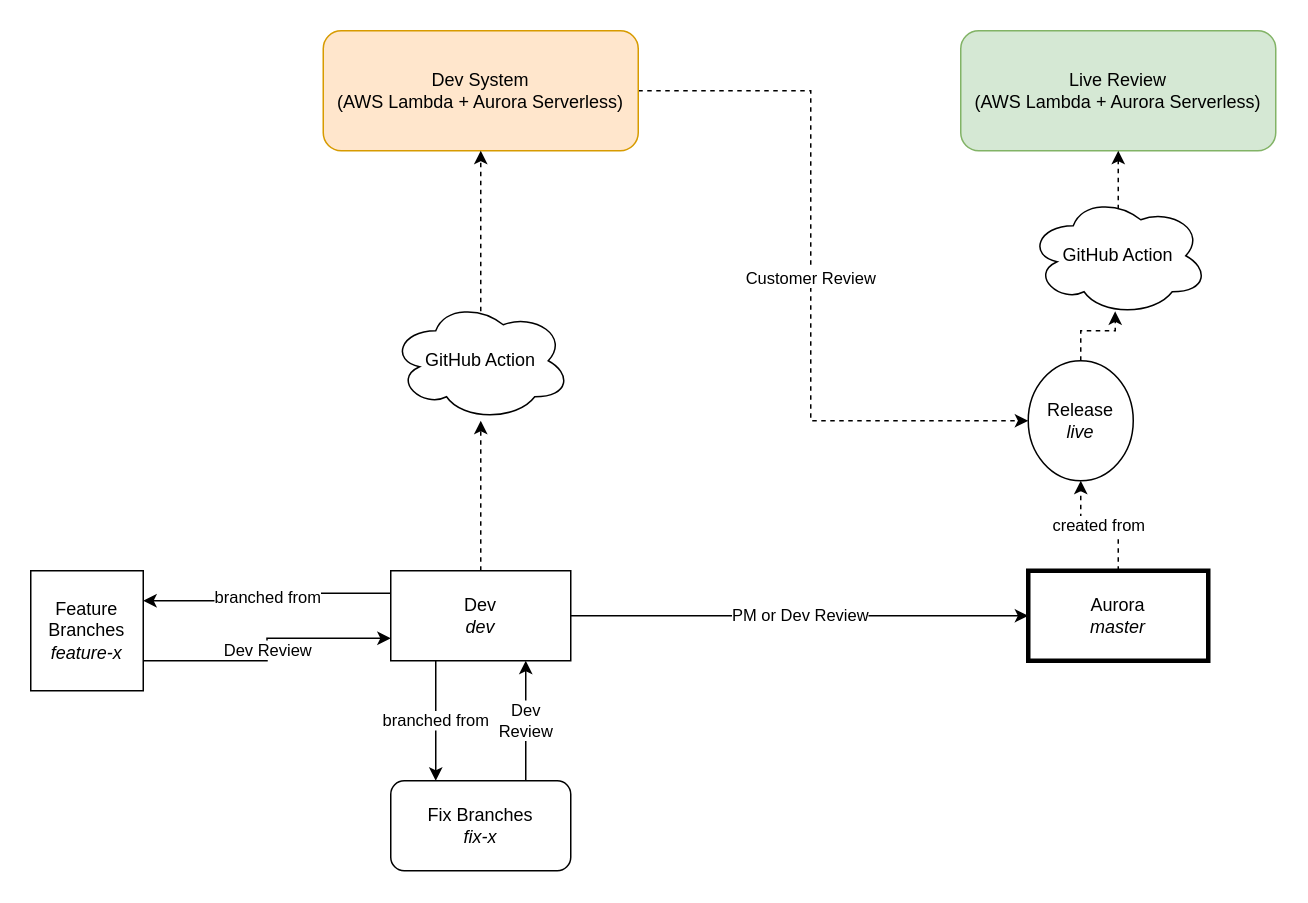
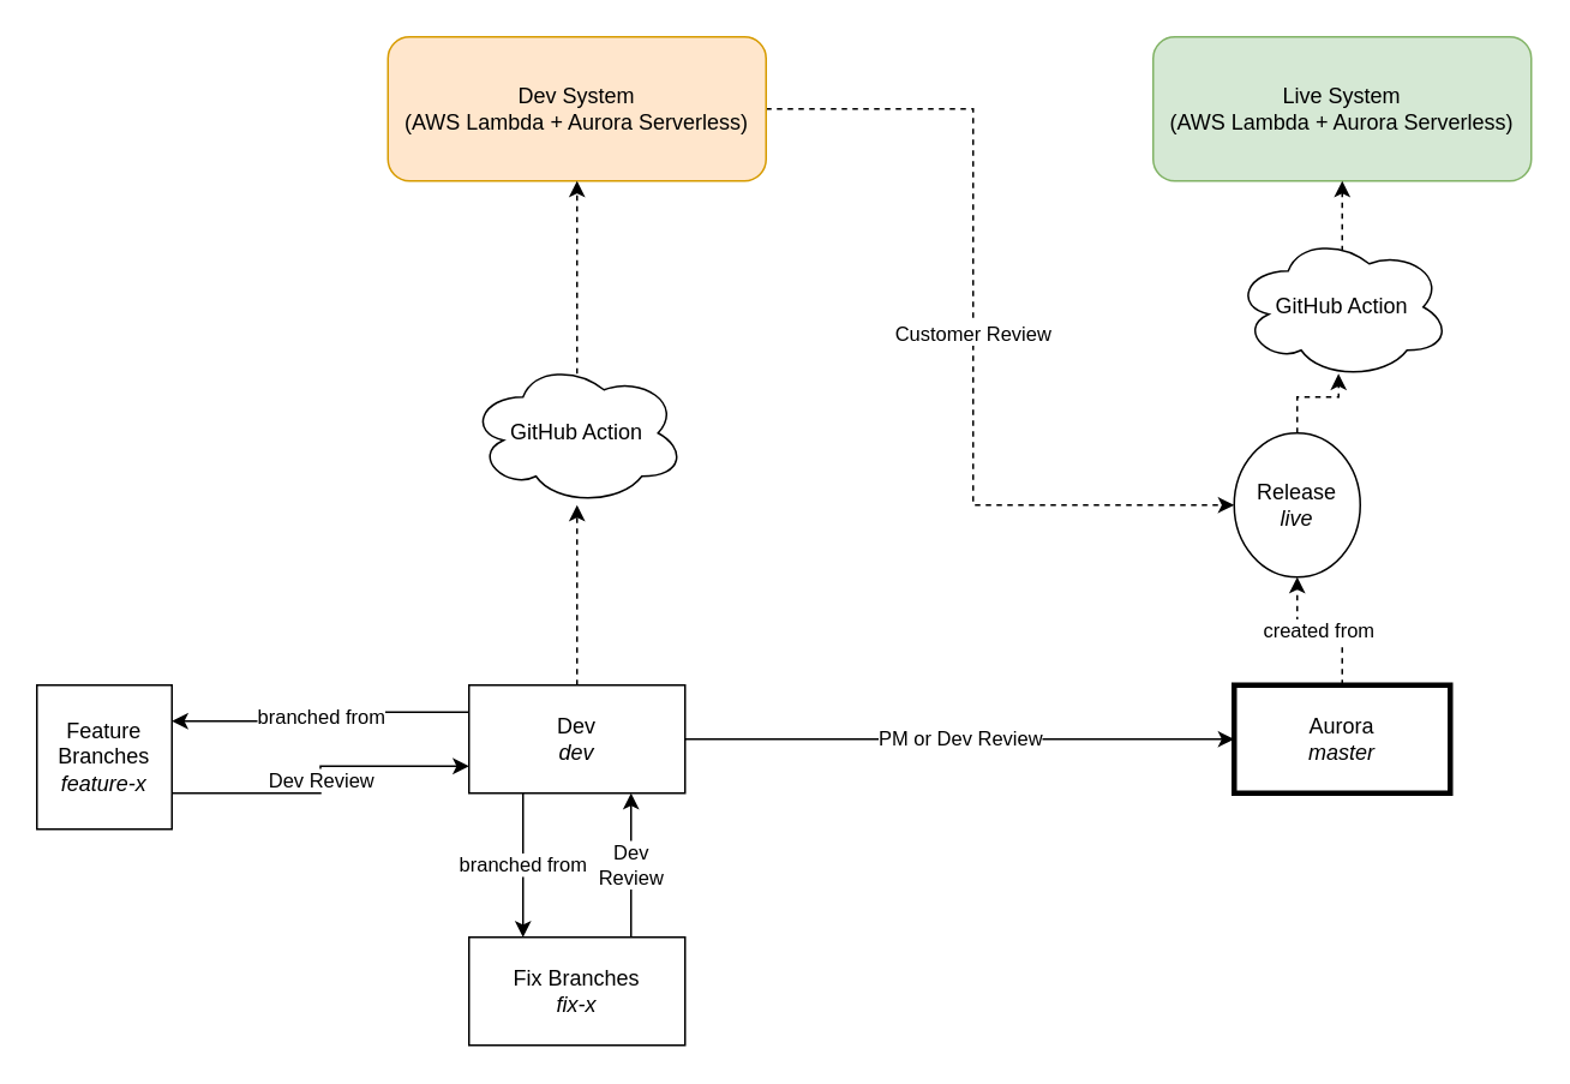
  <mxCell id="0" />
  <mxCell id="1" parent="0" />
  <mxCell id="2" value="branched from" style="edgeStyle=orthogonalEdgeStyle;rounded=0;orthogonalLoop=1;jettySize=auto;html=1;exitX=0;exitY=0.25;exitDx=0;exitDy=0;entryX=1;entryY=0.25;entryDx=0;entryDy=0;" edge="1" parent="1" source="6" target="10"><mxGeometry relative="1" as="geometry" /></mxCell>
  <mxCell id="3" style="edgeStyle=orthogonalEdgeStyle;rounded=0;orthogonalLoop=1;jettySize=auto;html=1;exitX=0.5;exitY=0;exitDx=0;exitDy=0;dashed=1;" edge="1" parent="1" source="6" target="19"><mxGeometry relative="1" as="geometry" /></mxCell>
  <mxCell id="4" value="PM or Dev Review" style="edgeStyle=orthogonalEdgeStyle;rounded=0;orthogonalLoop=1;jettySize=auto;html=1;exitX=1;exitY=0.5;exitDx=0;exitDy=0;" edge="1" parent="1" source="6" target="8"><mxGeometry relative="1" as="geometry" /></mxCell>
  <mxCell id="5" value="branched from" style="edgeStyle=orthogonalEdgeStyle;rounded=0;orthogonalLoop=1;jettySize=auto;html=1;exitX=0.25;exitY=1;exitDx=0;exitDy=0;entryX=0.25;entryY=0;entryDx=0;entryDy=0;" edge="1" parent="1" source="6" target="21"><mxGeometry relative="1" as="geometry" /></mxCell>
  <mxCell id="6" value="Dev&lt;br&gt;&lt;i&gt;dev&lt;/i&gt;" style="rounded=0;whiteSpace=wrap;html=1;" vertex="1" parent="1"><mxGeometry x="260" y="380" width="120" height="60" as="geometry" /></mxCell>
  <mxCell id="7" value="created from" style="edgeStyle=orthogonalEdgeStyle;rounded=0;orthogonalLoop=1;jettySize=auto;html=1;exitX=0.5;exitY=0;exitDx=0;exitDy=0;dashed=1;" edge="1" parent="1" source="8" target="13"><mxGeometry relative="1" as="geometry" /></mxCell>
  <mxCell id="8" value="Aurora&lt;br&gt;&lt;i&gt;master&lt;/i&gt;" style="rounded=0;whiteSpace=wrap;html=1;gradientColor=none;strokeWidth=3;" vertex="1" parent="1"><mxGeometry x="685" y="380" width="120" height="60" as="geometry" /></mxCell>
  <mxCell id="9" value="Dev Review" style="edgeStyle=orthogonalEdgeStyle;rounded=0;orthogonalLoop=1;jettySize=auto;html=1;exitX=1;exitY=0.75;exitDx=0;exitDy=0;entryX=0;entryY=0.75;entryDx=0;entryDy=0;" edge="1" parent="1" source="10" target="6"><mxGeometry relative="1" as="geometry" /></mxCell>
  <mxCell id="10" value="Feature&lt;br&gt;Branches&lt;br&gt;&lt;i&gt;feature-x&lt;/i&gt;" style="rounded=0;whiteSpace=wrap;html=1;strokeWidth=1;gradientColor=none;" vertex="1" parent="1"><mxGeometry x="20" y="380" width="75" height="80" as="geometry" /></mxCell>
- <mxCell id="11" value="Live Review&lt;br&gt;(AWS Lambda + Aurora Serverless)" style="rounded=1;whiteSpace=wrap;html=1;strokeWidth=1;fillColor=#d5e8d4;strokeColor=#82b366;" vertex="1" parent="1"><mxGeometry x="640" y="20" width="210" height="80" as="geometry" /></mxCell>
+ <mxCell id="11" value="Live System&lt;br&gt;(AWS Lambda + Aurora Serverless)" style="rounded=1;whiteSpace=wrap;html=1;strokeWidth=1;fillColor=#d5e8d4;strokeColor=#82b366;" vertex="1" parent="1"><mxGeometry x="640" y="20" width="210" height="80" as="geometry" /></mxCell>
  <mxCell id="12" style="edgeStyle=orthogonalEdgeStyle;rounded=0;orthogonalLoop=1;jettySize=auto;html=1;exitX=0.5;exitY=0;exitDx=0;exitDy=0;entryX=0.483;entryY=0.963;entryDx=0;entryDy=0;entryPerimeter=0;dashed=1;" edge="1" parent="1" source="13" target="15"><mxGeometry relative="1" as="geometry" /></mxCell>
  <mxCell id="13" value="Release&lt;br&gt;&lt;i&gt;live&lt;br&gt;&lt;/i&gt;" style="ellipse;whiteSpace=wrap;html=1;labelBackgroundColor=none;strokeWidth=1;gradientColor=none;" vertex="1" parent="1"><mxGeometry x="685" y="240" width="70" height="80" as="geometry" /></mxCell>
  <mxCell id="14" style="edgeStyle=orthogonalEdgeStyle;rounded=0;orthogonalLoop=1;jettySize=auto;html=1;exitX=0.625;exitY=0.2;exitDx=0;exitDy=0;exitPerimeter=0;dashed=1;" edge="1" parent="1" source="15" target="11"><mxGeometry relative="1" as="geometry"><Array as="points"><mxPoint x="760" y="156" /><mxPoint x="745" y="156" /></Array></mxGeometry></mxCell>
  <mxCell id="15" value="GitHub Action" style="ellipse;shape=cloud;whiteSpace=wrap;html=1;labelBackgroundColor=none;strokeWidth=1;gradientColor=none;" vertex="1" parent="1"><mxGeometry x="685" y="130" width="120" height="80" as="geometry" /></mxCell>
  <mxCell id="16" value="Customer Review" style="edgeStyle=orthogonalEdgeStyle;rounded=0;orthogonalLoop=1;jettySize=auto;html=1;entryX=0;entryY=0.5;entryDx=0;entryDy=0;dashed=1;" edge="1" parent="1" source="17" target="13"><mxGeometry relative="1" as="geometry"><Array as="points"><mxPoint x="540" y="60" /><mxPoint x="540" y="280" /></Array></mxGeometry></mxCell>
  <mxCell id="17" value="Dev System&lt;br&gt;(AWS Lambda + Aurora Serverless)" style="rounded=1;whiteSpace=wrap;html=1;strokeWidth=1;fillColor=#ffe6cc;strokeColor=#d79b00;" vertex="1" parent="1"><mxGeometry x="215" y="20" width="210" height="80" as="geometry" /></mxCell>
  <mxCell id="18" style="edgeStyle=orthogonalEdgeStyle;rounded=0;orthogonalLoop=1;jettySize=auto;html=1;exitX=0.625;exitY=0.2;exitDx=0;exitDy=0;exitPerimeter=0;dashed=1;" edge="1" parent="1" source="19" target="17"><mxGeometry relative="1" as="geometry"><Array as="points"><mxPoint x="320" y="216" /></Array></mxGeometry></mxCell>
  <mxCell id="19" value="GitHub Action" style="ellipse;shape=cloud;whiteSpace=wrap;html=1;labelBackgroundColor=none;strokeWidth=1;gradientColor=none;" vertex="1" parent="1"><mxGeometry x="260" y="200" width="120" height="80" as="geometry" /></mxCell>
  <mxCell id="20" value="Dev&lt;br&gt;Review" style="edgeStyle=orthogonalEdgeStyle;rounded=0;orthogonalLoop=1;jettySize=auto;html=1;exitX=0.75;exitY=0;exitDx=0;exitDy=0;entryX=0.75;entryY=1;entryDx=0;entryDy=0;" edge="1" parent="1" source="21" target="6"><mxGeometry relative="1" as="geometry" /></mxCell>
- <mxCell id="21" value="Fix Branches&lt;br&gt;&lt;i&gt;fix-x&lt;/i&gt;" style="whiteSpace=wrap;html=1;strokeWidth=1;gradientColor=none;rounded=1;" vertex="1" parent="1"><mxGeometry x="260" y="520" width="120" height="60" as="geometry" /></mxCell>
+ <mxCell id="21" value="Fix Branches&lt;br&gt;&lt;i&gt;fix-x&lt;/i&gt;" style="rounded=0;whiteSpace=wrap;html=1;strokeWidth=1;gradientColor=none;" vertex="1" parent="1"><mxGeometry x="260" y="520" width="120" height="60" as="geometry" /></mxCell>
